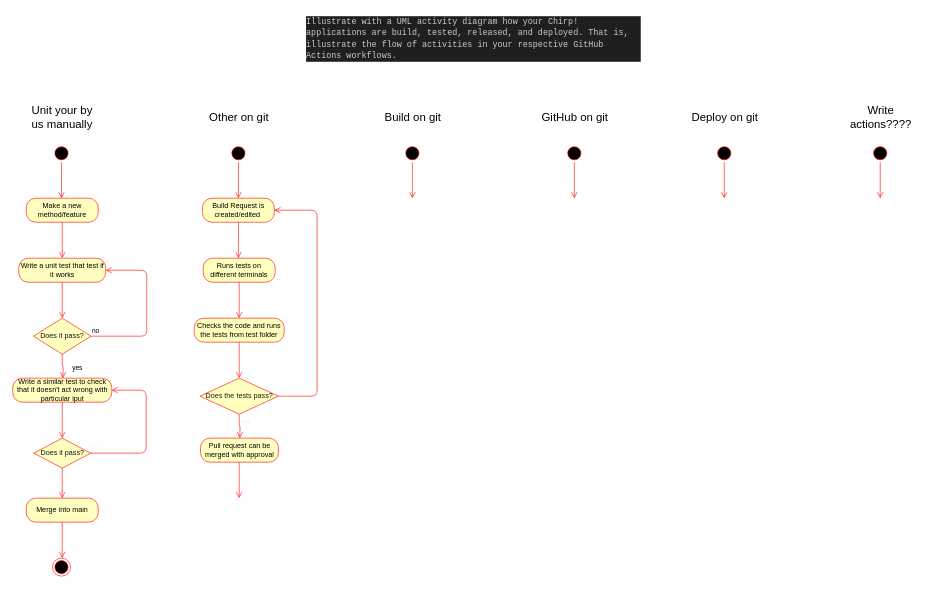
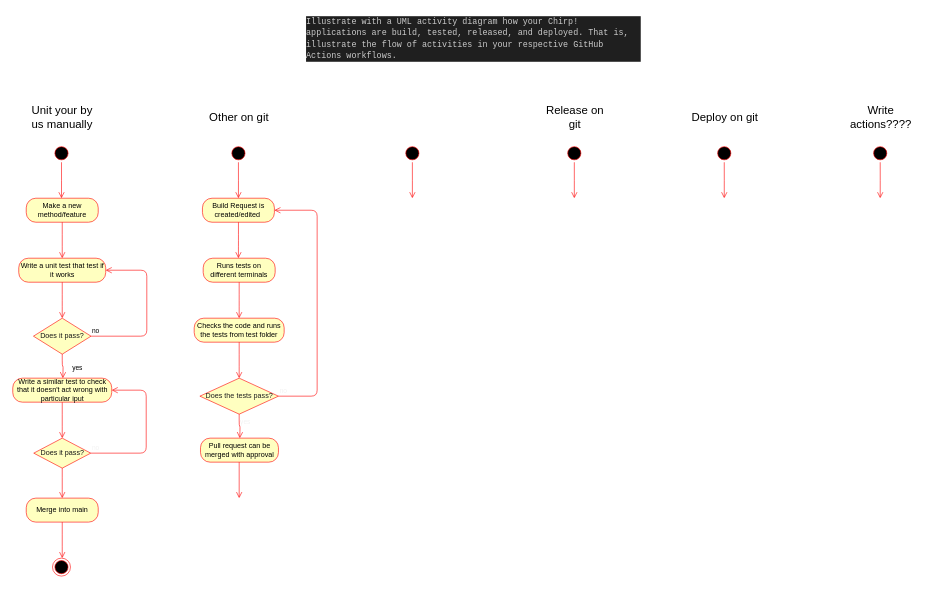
  <mxCell id="0" />
  <mxCell id="1" parent="0" />
  <mxCell id="2" value="" style="ellipse;html=1;shape=startState;fillColor=#000000;strokeColor=#ff0000;" vertex="1" parent="1"><mxGeometry x="86.75" y="240" width="30" height="30" as="geometry" /></mxCell>
  <mxCell id="3" value="" style="edgeStyle=orthogonalEdgeStyle;html=1;verticalAlign=bottom;endArrow=open;endSize=8;strokeColor=#ff0000;rounded=0;" edge="1" parent="1" source="2"><mxGeometry relative="1" as="geometry"><mxPoint x="101.75" y="330" as="targetPoint" /></mxGeometry></mxCell>
  <mxCell id="4" value="&lt;span style=&quot;font-size: 19px;&quot;&gt;Unit your by us manually&lt;/span&gt;" style="text;html=1;strokeColor=none;fillColor=none;align=center;verticalAlign=middle;whiteSpace=wrap;rounded=0;" vertex="1" parent="1"><mxGeometry x="43" y="180" width="120" height="30" as="geometry" /></mxCell>
  <mxCell id="5" value="&lt;div style=&quot;color: rgb(204, 204, 204); background-color: rgb(31, 31, 31); font-family: Consolas, &amp;quot;Courier New&amp;quot;, monospace; font-weight: normal; font-size: 14px; line-height: 19px;&quot;&gt;&lt;div&gt;&lt;span style=&quot;color: #cccccc;&quot;&gt;Illustrate with a UML activity diagram how your Chirp! applications are build, tested, released, and deployed. That is, illustrate the flow of activities in your respective GitHub Actions workflows.&lt;/span&gt;&lt;/div&gt;&lt;/div&gt;" style="text;whiteSpace=wrap;html=1;" vertex="1" parent="1"><mxGeometry x="508" y="20" width="560" height="80" as="geometry" /></mxCell>
  <mxCell id="6" value="Make a new method/feature" style="rounded=1;whiteSpace=wrap;html=1;arcSize=40;fontColor=#000000;fillColor=#ffffc0;strokeColor=#ff0000;" vertex="1" parent="1"><mxGeometry x="43" y="330" width="120" height="40" as="geometry" /></mxCell>
  <mxCell id="7" value="" style="edgeStyle=orthogonalEdgeStyle;html=1;verticalAlign=bottom;endArrow=open;endSize=8;strokeColor=#ff0000;" edge="1" source="6" parent="1"><mxGeometry relative="1" as="geometry"><mxPoint x="103" y="430" as="targetPoint" /></mxGeometry></mxCell>
  <mxCell id="8" value="Write a unit test that test if it works" style="rounded=1;whiteSpace=wrap;html=1;arcSize=40;fontColor=#000000;fillColor=#ffffc0;strokeColor=#ff0000;" vertex="1" parent="1"><mxGeometry x="30.5" y="430" width="145" height="40" as="geometry" /></mxCell>
  <mxCell id="9" value="" style="edgeStyle=orthogonalEdgeStyle;html=1;verticalAlign=bottom;endArrow=open;endSize=8;strokeColor=#ff0000;" edge="1" source="8" parent="1"><mxGeometry relative="1" as="geometry"><mxPoint x="103" y="530" as="targetPoint" /></mxGeometry></mxCell>
  <mxCell id="10" value="&lt;font color=&quot;#171717&quot;&gt;Does it pass?&lt;/font&gt;" style="rhombus;whiteSpace=wrap;html=1;fillColor=#ffffc0;strokeColor=#ff0000;" vertex="1" parent="1"><mxGeometry x="55" y="530" width="96" height="60" as="geometry" /></mxCell>
  <mxCell id="11" value="no" style="edgeStyle=orthogonalEdgeStyle;html=1;align=left;verticalAlign=bottom;endArrow=open;endSize=8;strokeColor=#ff0000;entryX=1;entryY=0.5;entryDx=0;entryDy=0;" edge="1" source="10" parent="1" target="8"><mxGeometry x="-1" relative="1" as="geometry"><mxPoint x="268" y="560" as="targetPoint" /><Array as="points"><mxPoint x="244" y="560" /><mxPoint x="244" y="450" /></Array></mxGeometry></mxCell>
  <mxCell id="12" value="yes" style="edgeStyle=orthogonalEdgeStyle;html=1;align=left;verticalAlign=top;endArrow=open;endSize=8;strokeColor=#ff0000;" edge="1" source="10" parent="1"><mxGeometry x="-0.511" y="15" relative="1" as="geometry"><mxPoint x="104" y="630" as="targetPoint" /><mxPoint as="offset" /></mxGeometry></mxCell>
  <mxCell id="13" value="Write a similar test to check that it doesn't act wrong with particular iput" style="rounded=1;whiteSpace=wrap;html=1;arcSize=40;fontColor=#000000;fillColor=#ffffc0;strokeColor=#ff0000;" vertex="1" parent="1"><mxGeometry x="20.5" y="630" width="165" height="40" as="geometry" /></mxCell>
  <mxCell id="14" value="" style="edgeStyle=orthogonalEdgeStyle;html=1;verticalAlign=bottom;endArrow=open;endSize=8;strokeColor=#ff0000;fontColor=#171717;" edge="1" source="13" parent="1"><mxGeometry relative="1" as="geometry"><mxPoint x="103" y="730" as="targetPoint" /></mxGeometry></mxCell>
  <mxCell id="15" value="Does it pass?" style="rhombus;whiteSpace=wrap;html=1;fillColor=#ffffc0;strokeColor=#ff0000;fontColor=#171717;" vertex="1" parent="1"><mxGeometry x="55.5" y="730" width="95" height="50" as="geometry" /></mxCell>
  <mxCell id="16" value="&lt;font color=&quot;#f2f2f2&quot;&gt;no&lt;/font&gt;" style="edgeStyle=orthogonalEdgeStyle;html=1;align=left;verticalAlign=bottom;endArrow=open;endSize=8;strokeColor=#ff0000;fontColor=#171717;entryX=1;entryY=0.5;entryDx=0;entryDy=0;" edge="1" source="15" parent="1" target="13"><mxGeometry x="-1" relative="1" as="geometry"><mxPoint x="243" y="750" as="targetPoint" /><Array as="points"><mxPoint x="243" y="755" /><mxPoint x="243" y="650" /></Array></mxGeometry></mxCell>
  <mxCell id="17" value="&lt;font color=&quot;#ffffff&quot;&gt;yes&lt;/font&gt;" style="edgeStyle=orthogonalEdgeStyle;html=1;align=left;verticalAlign=top;endArrow=open;endSize=8;strokeColor=#ff0000;fontColor=#171717;" edge="1" source="15" parent="1"><mxGeometry x="-1" relative="1" as="geometry"><mxPoint x="103" y="830" as="targetPoint" /></mxGeometry></mxCell>
  <mxCell id="18" value="" style="ellipse;html=1;shape=endState;fillColor=#000000;strokeColor=#ff0000;fontColor=#F2F2F2;" vertex="1" parent="1"><mxGeometry x="86.75" y="930" width="30" height="30" as="geometry" /></mxCell>
  <mxCell id="19" value="Merge into main" style="rounded=1;whiteSpace=wrap;html=1;arcSize=40;fontColor=#000000;fillColor=#ffffc0;strokeColor=#ff0000;" vertex="1" parent="1"><mxGeometry x="43" y="830" width="120" height="40" as="geometry" /></mxCell>
  <mxCell id="20" value="" style="edgeStyle=orthogonalEdgeStyle;html=1;verticalAlign=bottom;endArrow=open;endSize=8;strokeColor=#ff0000;fontColor=#F2F2F2;" edge="1" source="19" parent="1"><mxGeometry relative="1" as="geometry"><mxPoint x="103" y="930" as="targetPoint" /></mxGeometry></mxCell>
  <mxCell id="21" value="" style="ellipse;html=1;shape=startState;fillColor=#000000;strokeColor=#ff0000;" vertex="1" parent="1"><mxGeometry x="381.75" y="240" width="30" height="30" as="geometry" /></mxCell>
  <mxCell id="22" value="" style="edgeStyle=orthogonalEdgeStyle;html=1;verticalAlign=bottom;endArrow=open;endSize=8;strokeColor=#ff0000;rounded=0;" edge="1" parent="1" source="21"><mxGeometry relative="1" as="geometry"><mxPoint x="396.75" y="330" as="targetPoint" /></mxGeometry></mxCell>
  <mxCell id="23" value="&lt;span style=&quot;font-size: 19px;&quot;&gt;Other on git&lt;/span&gt;" style="text;html=1;strokeColor=none;fillColor=none;align=center;verticalAlign=middle;whiteSpace=wrap;rounded=0;" vertex="1" parent="1"><mxGeometry x="338" y="180" width="120" height="30" as="geometry" /></mxCell>
  <mxCell id="24" value="" style="ellipse;html=1;shape=startState;fillColor=#000000;strokeColor=#ff0000;" vertex="1" parent="1"><mxGeometry x="671.75" y="240" width="30" height="30" as="geometry" /></mxCell>
  <mxCell id="25" value="" style="edgeStyle=orthogonalEdgeStyle;html=1;verticalAlign=bottom;endArrow=open;endSize=8;strokeColor=#ff0000;rounded=0;" edge="1" parent="1" source="24"><mxGeometry relative="1" as="geometry"><mxPoint x="686.75" y="330" as="targetPoint" /></mxGeometry></mxCell>
- <mxCell id="26" value="&lt;span style=&quot;font-size: 19px;&quot;&gt;Build on git&lt;/span&gt;" style="text;html=1;strokeColor=none;fillColor=none;align=center;verticalAlign=middle;whiteSpace=wrap;rounded=0;" vertex="1" parent="1"><mxGeometry x="628" y="180" width="120" height="30" as="geometry" /></mxCell>
  <mxCell id="27" value="" style="ellipse;html=1;shape=startState;fillColor=#000000;strokeColor=#ff0000;" vertex="1" parent="1"><mxGeometry x="941.75" y="240" width="30" height="30" as="geometry" /></mxCell>
  <mxCell id="28" value="" style="edgeStyle=orthogonalEdgeStyle;html=1;verticalAlign=bottom;endArrow=open;endSize=8;strokeColor=#ff0000;rounded=0;" edge="1" parent="1" source="27"><mxGeometry relative="1" as="geometry"><mxPoint x="956.75" y="330" as="targetPoint" /></mxGeometry></mxCell>
- <mxCell id="29" value="&lt;span style=&quot;font-size: 19px;&quot;&gt;GitHub on git&lt;/span&gt;" style="text;html=1;strokeColor=none;fillColor=none;align=center;verticalAlign=middle;whiteSpace=wrap;rounded=0;" vertex="1" parent="1"><mxGeometry x="898" y="180" width="120" height="30" as="geometry" /></mxCell>
+ <mxCell id="29" value="&lt;span style=&quot;font-size: 19px;&quot;&gt;Release on git&lt;/span&gt;" style="text;html=1;strokeColor=none;fillColor=none;align=center;verticalAlign=middle;whiteSpace=wrap;rounded=0;" vertex="1" parent="1"><mxGeometry x="898" y="180" width="120" height="30" as="geometry" /></mxCell>
  <mxCell id="30" value="" style="ellipse;html=1;shape=startState;fillColor=#000000;strokeColor=#ff0000;" vertex="1" parent="1"><mxGeometry x="1191.75" y="240" width="30" height="30" as="geometry" /></mxCell>
  <mxCell id="31" value="" style="edgeStyle=orthogonalEdgeStyle;html=1;verticalAlign=bottom;endArrow=open;endSize=8;strokeColor=#ff0000;rounded=0;" edge="1" parent="1" source="30"><mxGeometry relative="1" as="geometry"><mxPoint x="1206.75" y="330" as="targetPoint" /></mxGeometry></mxCell>
  <mxCell id="32" value="&lt;span style=&quot;font-size: 19px;&quot;&gt;Deploy on git&lt;/span&gt;" style="text;html=1;strokeColor=none;fillColor=none;align=center;verticalAlign=middle;whiteSpace=wrap;rounded=0;" vertex="1" parent="1"><mxGeometry x="1148" y="180" width="120" height="30" as="geometry" /></mxCell>
  <mxCell id="33" value="" style="ellipse;html=1;shape=startState;fillColor=#000000;strokeColor=#ff0000;" vertex="1" parent="1"><mxGeometry x="1451.75" y="240" width="30" height="30" as="geometry" /></mxCell>
  <mxCell id="34" value="" style="edgeStyle=orthogonalEdgeStyle;html=1;verticalAlign=bottom;endArrow=open;endSize=8;strokeColor=#ff0000;rounded=0;" edge="1" parent="1" source="33"><mxGeometry relative="1" as="geometry"><mxPoint x="1466.75" y="330" as="targetPoint" /></mxGeometry></mxCell>
  <mxCell id="35" value="&lt;span style=&quot;font-size: 19px;&quot;&gt;Write actions????&lt;/span&gt;" style="text;html=1;strokeColor=none;fillColor=none;align=center;verticalAlign=middle;whiteSpace=wrap;rounded=0;" vertex="1" parent="1"><mxGeometry x="1408" y="180" width="120" height="30" as="geometry" /></mxCell>
  <mxCell id="36" value="Build Request is created/edited&amp;nbsp;" style="rounded=1;whiteSpace=wrap;html=1;arcSize=40;fontColor=#000000;fillColor=#ffffc0;strokeColor=#ff0000;" vertex="1" parent="1"><mxGeometry x="336.75" y="330" width="120" height="40" as="geometry" /></mxCell>
  <mxCell id="37" value="" style="edgeStyle=orthogonalEdgeStyle;html=1;verticalAlign=bottom;endArrow=open;endSize=8;strokeColor=#ff0000;fontColor=#F2F2F2;" edge="1" source="36" parent="1"><mxGeometry relative="1" as="geometry"><mxPoint x="396.75" y="430" as="targetPoint" /></mxGeometry></mxCell>
  <mxCell id="38" value="Runs tests on different terminals" style="rounded=1;whiteSpace=wrap;html=1;arcSize=40;fontColor=#000000;fillColor=#ffffc0;strokeColor=#ff0000;" vertex="1" parent="1"><mxGeometry x="338" y="430" width="120" height="40" as="geometry" /></mxCell>
  <mxCell id="39" value="" style="edgeStyle=orthogonalEdgeStyle;html=1;verticalAlign=bottom;endArrow=open;endSize=8;strokeColor=#ff0000;fontColor=#F2F2F2;" edge="1" source="38" parent="1"><mxGeometry relative="1" as="geometry"><mxPoint x="398" y="530" as="targetPoint" /></mxGeometry></mxCell>
  <mxCell id="40" value="Checks the code and runs the tests from test folder" style="rounded=1;whiteSpace=wrap;html=1;arcSize=40;fontColor=#000000;fillColor=#ffffc0;strokeColor=#ff0000;" vertex="1" parent="1"><mxGeometry x="323" y="530" width="150" height="40" as="geometry" /></mxCell>
  <mxCell id="41" value="" style="edgeStyle=orthogonalEdgeStyle;html=1;verticalAlign=bottom;endArrow=open;endSize=8;strokeColor=#ff0000;fontColor=#F2F2F2;" edge="1" source="40" parent="1"><mxGeometry relative="1" as="geometry"><mxPoint x="398" y="630" as="targetPoint" /></mxGeometry></mxCell>
  <mxCell id="42" value="&lt;font color=&quot;#1f1f1f&quot;&gt;Does the tests pass?&lt;/font&gt;" style="rhombus;whiteSpace=wrap;html=1;fillColor=#ffffc0;strokeColor=#ff0000;fontColor=#F2F2F2;" vertex="1" parent="1"><mxGeometry x="332.5" y="630" width="131" height="60" as="geometry" /></mxCell>
  <mxCell id="43" value="no" style="edgeStyle=orthogonalEdgeStyle;html=1;align=left;verticalAlign=bottom;endArrow=open;endSize=8;strokeColor=#ff0000;fontColor=#F2F2F2;entryX=1;entryY=0.5;entryDx=0;entryDy=0;" edge="1" source="42" parent="1" target="36"><mxGeometry x="-1" relative="1" as="geometry"><mxPoint x="539" y="650" as="targetPoint" /><Array as="points"><mxPoint x="528" y="660" /><mxPoint x="528" y="350" /></Array></mxGeometry></mxCell>
  <mxCell id="44" value="yes" style="edgeStyle=orthogonalEdgeStyle;html=1;align=left;verticalAlign=top;endArrow=open;endSize=8;strokeColor=#ff0000;fontColor=#F2F2F2;" edge="1" source="42" parent="1"><mxGeometry x="-1" relative="1" as="geometry"><mxPoint x="399" y="730" as="targetPoint" /></mxGeometry></mxCell>
  <mxCell id="45" value="Pull request can be merged with approval" style="rounded=1;whiteSpace=wrap;html=1;arcSize=40;fontColor=#000000;fillColor=#ffffc0;strokeColor=#ff0000;" vertex="1" parent="1"><mxGeometry x="333.5" y="730" width="130" height="40" as="geometry" /></mxCell>
  <mxCell id="46" value="" style="edgeStyle=orthogonalEdgeStyle;html=1;verticalAlign=bottom;endArrow=open;endSize=8;strokeColor=#ff0000;fontColor=#1F1F1F;" edge="1" source="45" parent="1"><mxGeometry relative="1" as="geometry"><mxPoint x="398" y="830" as="targetPoint" /></mxGeometry></mxCell>
